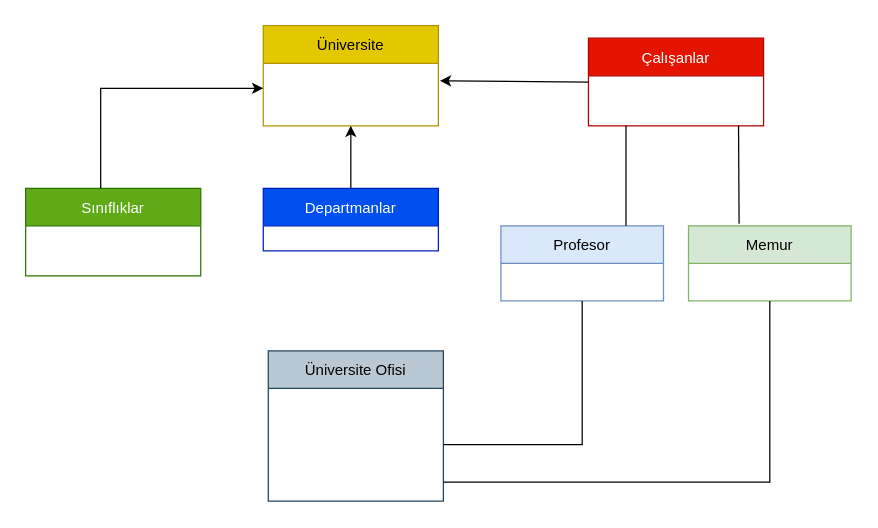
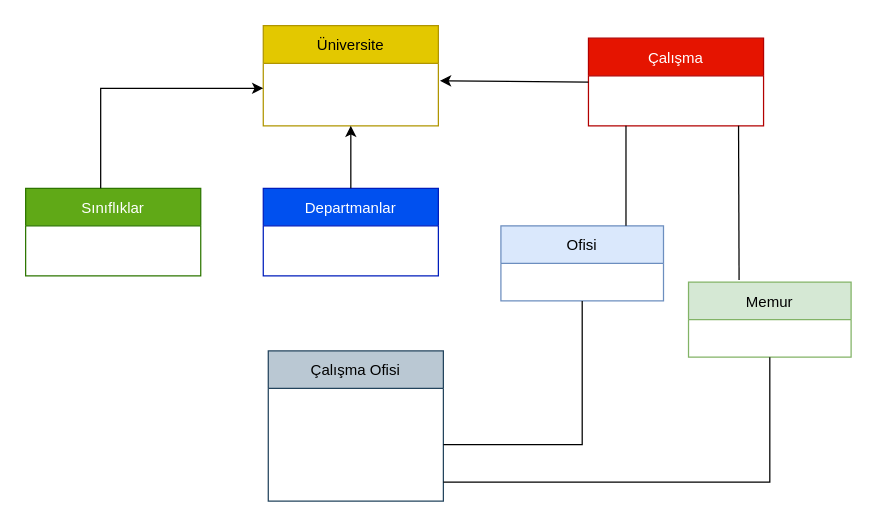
  <mxCell id="0" />
  <mxCell id="1" parent="0" />
  <mxCell id="2" value="Üniversite" style="swimlane;fontStyle=0;childLayout=stackLayout;horizontal=1;startSize=30;horizontalStack=0;resizeParent=1;resizeParentMax=0;resizeLast=0;collapsible=1;marginBottom=0;fillColor=#e3c800;fontColor=#000000;strokeColor=#B09500;" vertex="1" parent="1"><mxGeometry x="210" y="20" width="140" height="80" as="geometry" /></mxCell>
  <mxCell id="3" value=" " style="text;strokeColor=none;fillColor=none;align=left;verticalAlign=middle;spacingLeft=4;spacingRight=4;overflow=hidden;points=[[0,0.5],[1,0.5]];portConstraint=eastwest;rotatable=0;" vertex="1" parent="2"><mxGeometry y="30" width="140" height="50" as="geometry" /></mxCell>
  <mxCell id="4" value="Sınıflıklar" style="swimlane;fontStyle=0;childLayout=stackLayout;horizontal=1;startSize=30;horizontalStack=0;resizeParent=1;resizeParentMax=0;resizeLast=0;collapsible=1;marginBottom=0;sketch=0;shadow=0;fillColor=#60a917;fontColor=#ffffff;strokeColor=#2D7600;" vertex="1" parent="1"><mxGeometry x="20" y="150" width="140" height="70" as="geometry"><mxRectangle x="90" y="150" width="90" height="30" as="alternateBounds" /></mxGeometry></mxCell>
- <mxCell id="5" value="Departmanlar" style="swimlane;fontStyle=0;childLayout=stackLayout;horizontal=1;startSize=30;horizontalStack=0;resizeParent=1;resizeParentMax=0;resizeLast=0;collapsible=1;marginBottom=0;sketch=0;shadow=0;fillColor=#0050ef;fontColor=#ffffff;strokeColor=#001DBC;" vertex="1" parent="1"><mxGeometry x="210" y="150" width="140" height="50" as="geometry"><mxRectangle x="90" y="150" width="90" height="30" as="alternateBounds" /></mxGeometry></mxCell>
- <mxCell id="6" value="Çalışanlar" style="swimlane;fontStyle=0;childLayout=stackLayout;horizontal=1;startSize=30;horizontalStack=0;resizeParent=1;resizeParentMax=0;resizeLast=0;collapsible=1;marginBottom=0;sketch=0;shadow=0;fillColor=#e51400;strokeColor=#B20000;fontColor=#ffffff;" vertex="1" parent="1"><mxGeometry x="470" y="30" width="140" height="70" as="geometry"><mxRectangle x="90" y="150" width="90" height="30" as="alternateBounds" /></mxGeometry></mxCell>
- <mxCell id="7" value="Profesor" style="swimlane;fontStyle=0;childLayout=stackLayout;horizontal=1;startSize=30;horizontalStack=0;resizeParent=1;resizeParentMax=0;resizeLast=0;collapsible=1;marginBottom=0;shadow=0;sketch=0;fillColor=#dae8fc;strokeColor=#6c8ebf;" vertex="1" parent="1"><mxGeometry x="400" y="180" width="130" height="60" as="geometry" /></mxCell>
- <mxCell id="8" value="Memur" style="swimlane;fontStyle=0;childLayout=stackLayout;horizontal=1;startSize=30;horizontalStack=0;resizeParent=1;resizeParentMax=0;resizeLast=0;collapsible=1;marginBottom=0;shadow=0;sketch=0;fillColor=#d5e8d4;strokeColor=#82b366;" vertex="1" parent="1"><mxGeometry x="550" y="180" width="130" height="60" as="geometry" /></mxCell>
+ <mxCell id="5" value="Departmanlar" style="swimlane;fontStyle=0;childLayout=stackLayout;horizontal=1;startSize=30;horizontalStack=0;resizeParent=1;resizeParentMax=0;resizeLast=0;collapsible=1;marginBottom=0;sketch=0;shadow=0;fillColor=#0050ef;fontColor=#ffffff;strokeColor=#001DBC;" vertex="1" parent="1"><mxGeometry x="210" y="150" width="140" height="70" as="geometry"><mxRectangle x="90" y="150" width="90" height="30" as="alternateBounds" /></mxGeometry></mxCell>
+ <mxCell id="6" value="Çalışma" style="swimlane;fontStyle=0;childLayout=stackLayout;horizontal=1;startSize=30;horizontalStack=0;resizeParent=1;resizeParentMax=0;resizeLast=0;collapsible=1;marginBottom=0;sketch=0;shadow=0;fillColor=#e51400;strokeColor=#B20000;fontColor=#ffffff;" vertex="1" parent="1"><mxGeometry x="470" y="30" width="140" height="70" as="geometry"><mxRectangle x="90" y="150" width="90" height="30" as="alternateBounds" /></mxGeometry></mxCell>
+ <mxCell id="7" value="Ofisi" style="swimlane;fontStyle=0;childLayout=stackLayout;horizontal=1;startSize=30;horizontalStack=0;resizeParent=1;resizeParentMax=0;resizeLast=0;collapsible=1;marginBottom=0;shadow=0;sketch=0;fillColor=#dae8fc;strokeColor=#6c8ebf;" vertex="1" parent="1"><mxGeometry x="400" y="180" width="130" height="60" as="geometry" /></mxCell>
+ <mxCell id="8" value="Memur" style="swimlane;fontStyle=0;childLayout=stackLayout;horizontal=1;startSize=30;horizontalStack=0;resizeParent=1;resizeParentMax=0;resizeLast=0;collapsible=1;marginBottom=0;shadow=0;sketch=0;fillColor=#d5e8d4;strokeColor=#82b366;" vertex="1" parent="1"><mxGeometry x="550" y="225" width="130" height="60" as="geometry" /></mxCell>
  <mxCell id="9" value="" style="endArrow=classic;html=1;rounded=0;" edge="1" parent="1"><mxGeometry width="50" height="50" relative="1" as="geometry"><mxPoint x="80" y="150" as="sourcePoint" /><mxPoint x="210" y="70" as="targetPoint" /><Array as="points"><mxPoint x="80" y="70" /></Array></mxGeometry></mxCell>
  <mxCell id="10" value="" style="endArrow=classic;html=1;rounded=0;exitX=0.5;exitY=0;exitDx=0;exitDy=0;" edge="1" parent="1" source="5"><mxGeometry width="50" height="50" relative="1" as="geometry"><mxPoint x="240" y="270" as="sourcePoint" /><mxPoint x="280" y="100" as="targetPoint" /></mxGeometry></mxCell>
  <mxCell id="11" value="" style="endArrow=classic;html=1;rounded=0;entryX=1.009;entryY=0.28;entryDx=0;entryDy=0;entryPerimeter=0;exitX=0;exitY=0.5;exitDx=0;exitDy=0;" edge="1" parent="1" source="6" target="3"><mxGeometry width="50" height="50" relative="1" as="geometry"><mxPoint x="390" y="90" as="sourcePoint" /><mxPoint x="440" y="40" as="targetPoint" /></mxGeometry></mxCell>
- <mxCell id="12" value="Üniversite Ofisi" style="swimlane;fontStyle=0;childLayout=stackLayout;horizontal=1;startSize=30;horizontalStack=0;resizeParent=1;resizeParentMax=0;resizeLast=0;collapsible=1;marginBottom=0;shadow=0;sketch=0;fillColor=#bac8d3;strokeColor=#23445d;" vertex="1" parent="1"><mxGeometry x="214" y="280" width="140" height="120" as="geometry" /></mxCell>
+ <mxCell id="12" value="Çalışma Ofisi" style="swimlane;fontStyle=0;childLayout=stackLayout;horizontal=1;startSize=30;horizontalStack=0;resizeParent=1;resizeParentMax=0;resizeLast=0;collapsible=1;marginBottom=0;shadow=0;sketch=0;fillColor=#bac8d3;strokeColor=#23445d;" vertex="1" parent="1"><mxGeometry x="214" y="280" width="140" height="120" as="geometry" /></mxCell>
  <mxCell id="13" value=" " style="text;strokeColor=none;fillColor=none;align=left;verticalAlign=middle;spacingLeft=4;spacingRight=4;overflow=hidden;points=[[0,0.5],[1,0.5]];portConstraint=eastwest;rotatable=0;shadow=0;sketch=0;" vertex="1" parent="12"><mxGeometry y="30" width="140" height="30" as="geometry" /></mxCell>
  <mxCell id="14" value=" " style="text;strokeColor=none;fillColor=none;align=left;verticalAlign=middle;spacingLeft=4;spacingRight=4;overflow=hidden;points=[[0,0.5],[1,0.5]];portConstraint=eastwest;rotatable=0;shadow=0;sketch=0;" vertex="1" parent="12"><mxGeometry y="60" width="140" height="30" as="geometry" /></mxCell>
  <mxCell id="15" value=" " style="text;strokeColor=none;fillColor=none;align=left;verticalAlign=middle;spacingLeft=4;spacingRight=4;overflow=hidden;points=[[0,0.5],[1,0.5]];portConstraint=eastwest;rotatable=0;shadow=0;sketch=0;" vertex="1" parent="12"><mxGeometry y="90" width="140" height="30" as="geometry" /></mxCell>
  <mxCell id="16" value="" style="endArrow=none;html=1;rounded=0;entryX=0.5;entryY=1;entryDx=0;entryDy=0;exitX=1;exitY=0.5;exitDx=0;exitDy=0;" edge="1" parent="1" source="14" target="7"><mxGeometry width="50" height="50" relative="1" as="geometry"><mxPoint x="500" y="370" as="sourcePoint" /><mxPoint x="550" y="320" as="targetPoint" /><Array as="points"><mxPoint x="465" y="355" /></Array></mxGeometry></mxCell>
  <mxCell id="17" value="" style="endArrow=none;html=1;rounded=0;exitX=1;exitY=0.5;exitDx=0;exitDy=0;entryX=0.5;entryY=1;entryDx=0;entryDy=0;" edge="1" parent="1" source="15" target="8"><mxGeometry width="50" height="50" relative="1" as="geometry"><mxPoint x="500" y="370" as="sourcePoint" /><mxPoint x="550" y="320" as="targetPoint" /><Array as="points"><mxPoint x="615" y="385" /></Array></mxGeometry></mxCell>
  <mxCell id="18" value="" style="endArrow=none;html=1;rounded=0;" edge="1" parent="1"><mxGeometry width="50" height="50" relative="1" as="geometry"><mxPoint x="500" y="180" as="sourcePoint" /><mxPoint x="500" y="100" as="targetPoint" /></mxGeometry></mxCell>
  <mxCell id="19" value="" style="endArrow=none;html=1;rounded=0;exitX=0.311;exitY=-0.027;exitDx=0;exitDy=0;exitPerimeter=0;" edge="1" parent="1" source="8"><mxGeometry width="50" height="50" relative="1" as="geometry"><mxPoint x="500" y="270" as="sourcePoint" /><mxPoint x="590" y="100" as="targetPoint" /></mxGeometry></mxCell>
